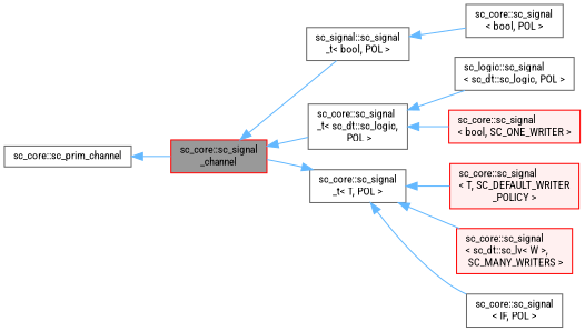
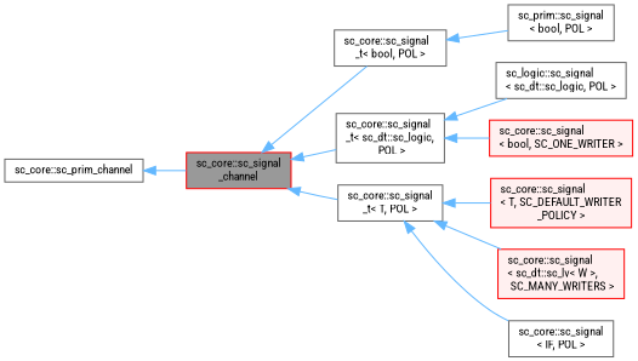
  digraph {
    fontname="Roboto Condensed"
    rankdir=LR
    node [color=gray40 fillcolor=white fontname="Roboto Condensed" fontsize=10 shape=box style=filled]
    edge [color=steelblue1 dir=back fontname="Roboto Condensed" fontsize=10 labelfontname=FreeSans labelfontsize=10 style=solid]
    n1 [color=red fillcolor=grey60 fontcolor=black height=0.2 label="sc_core::sc_signal\l_channel" width=0.4]
-   n2 [height=0.2 label="sc_signal::sc_signal\l_t\< bool, POL \>" width=0.4]
+   n2 [height=0.2 label="sc_core::sc_signal\l_t\< bool, POL \>" width=0.4]
    n3 [height=0.2 label="sc_core::sc_signal\l_t\< sc_dt::sc_logic,\l POL \>" width=0.4]
    n4 [height=0.2 label="sc_core::sc_signal\l_t\< T, POL \>" width=0.4]
-   n5 [height=0.2 label="sc_core::sc_signal\l\< bool, POL \>" width=0.4]
+   n5 [height=0.2 label="sc_prim::sc_signal\l\< bool, POL \>" width=0.4]
    n6 [height=0.2 label="sc_logic::sc_signal\l\< sc_dt::sc_logic, POL \>" width=0.4]
    n7 [color=red fillcolor="#FFF0F0" height=0.2 label="sc_core::sc_signal\l\< bool, SC_ONE_WRITER \>" width=0.4]
    n8 [color=red fillcolor="#FFF0F0" height=0.2 label="sc_core::sc_signal\l\< T, SC_DEFAULT_WRITER\l_POLICY \>" width=0.4]
    n9 [color=red fillcolor="#FFF0F0" height=0.2 label="sc_core::sc_signal\l\< sc_dt::sc_lv\< W \>,\l SC_MANY_WRITERS \>" width=0.4]
    n10 [height=0.2 label="sc_core::sc_signal\l\< IF, POL \>" width=0.4]
    n11 [height=0.2 label="sc_core::sc_prim_channel" width=0.4]
    n1 -> n2
    n1 -> n3
-   n4 -> n1
+   n1 -> n4
    n2 -> n5
    n3 -> n6
    n3 -> n7
    n4 -> n8
    n4 -> n9
    n4 -> n10
    n11 -> n1
  }
